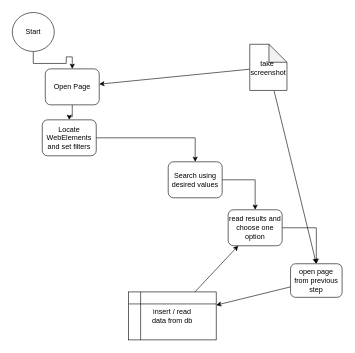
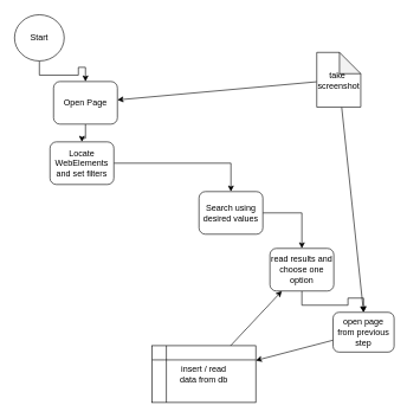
  <mxCell id="0" />
  <mxCell id="1" parent="0" />
  <mxCell id="2" style="edgeStyle=orthogonalEdgeStyle;rounded=0;orthogonalLoop=1;jettySize=auto;html=1;entryX=0.5;entryY=0;entryDx=0;entryDy=0;" parent="1" source="3" target="5" edge="1"><mxGeometry relative="1" as="geometry" /></mxCell>
  <mxCell id="3" value="read results and choose one option" style="rounded=1;whiteSpace=wrap;html=1;" parent="1" vertex="1"><mxGeometry x="380" y="349" width="90" height="60" as="geometry" /></mxCell>
  <mxCell id="4" style="edgeStyle=none;rounded=0;orthogonalLoop=1;jettySize=auto;html=1;" edge="1" parent="1" source="5" target="18"><mxGeometry relative="1" as="geometry" /></mxCell>
- <mxCell id="5" value="open page from previous step" style="rounded=1;whiteSpace=wrap;html=1;" parent="1" vertex="1"><mxGeometry x="484" y="439" width="86" height="56" as="geometry" /></mxCell>
+ <mxCell id="5" value="open page from previous step" style="rounded=1;whiteSpace=wrap;html=1;" parent="1" vertex="1"><mxGeometry x="469" y="439" width="86" height="56" as="geometry" /></mxCell>
  <mxCell id="6" style="edgeStyle=orthogonalEdgeStyle;rounded=0;orthogonalLoop=1;jettySize=auto;html=1;entryX=0.5;entryY=0;entryDx=0;entryDy=0;" parent="1" source="7" target="9" edge="1"><mxGeometry relative="1" as="geometry"><mxPoint x="125" y="109" as="targetPoint" /></mxGeometry></mxCell>
  <mxCell id="7" value="Open Page" style="rounded=1;whiteSpace=wrap;html=1;" parent="1" vertex="1"><mxGeometry x="75" y="114" width="90" height="60" as="geometry" /></mxCell>
  <mxCell id="8" style="edgeStyle=orthogonalEdgeStyle;rounded=0;orthogonalLoop=1;jettySize=auto;html=1;entryX=0.5;entryY=0;entryDx=0;entryDy=0;" parent="1" source="9" target="11" edge="1"><mxGeometry relative="1" as="geometry" /></mxCell>
  <mxCell id="9" value="Locate WebElements and set filters" style="rounded=1;whiteSpace=wrap;html=1;" parent="1" vertex="1"><mxGeometry x="70" y="199" width="90" height="60" as="geometry" /></mxCell>
  <mxCell id="10" style="edgeStyle=orthogonalEdgeStyle;rounded=0;orthogonalLoop=1;jettySize=auto;html=1;" parent="1" source="11" target="3" edge="1"><mxGeometry relative="1" as="geometry" /></mxCell>
  <mxCell id="11" value="Search using desired values" style="rounded=1;whiteSpace=wrap;html=1;" parent="1" vertex="1"><mxGeometry x="280" y="269" width="90" height="60" as="geometry" /></mxCell>
  <mxCell id="12" style="edgeStyle=orthogonalEdgeStyle;rounded=0;orthogonalLoop=1;jettySize=auto;html=1;entryX=0.5;entryY=0;entryDx=0;entryDy=0;" parent="1" source="13" target="7" edge="1"><mxGeometry relative="1" as="geometry" /></mxCell>
  <mxCell id="13" value="Start" style="ellipse;whiteSpace=wrap;html=1;" parent="1" vertex="1"><mxGeometry x="20" y="20" width="70" height="65" as="geometry" /></mxCell>
  <mxCell id="14" style="rounded=0;orthogonalLoop=1;jettySize=auto;html=1;" edge="1" parent="1" source="16" target="7"><mxGeometry relative="1" as="geometry" /></mxCell>
  <mxCell id="15" style="edgeStyle=none;rounded=0;orthogonalLoop=1;jettySize=auto;html=1;entryX=0.5;entryY=0;entryDx=0;entryDy=0;" edge="1" parent="1" source="16" target="5"><mxGeometry relative="1" as="geometry" /></mxCell>
- <mxCell id="16" value="take&amp;nbsp;&lt;br&gt;screenshot" style="shape=note;whiteSpace=wrap;html=1;backgroundOutline=1;darkOpacity=0.05;" vertex="1" parent="1"><mxGeometry x="416" y="73" width="62" height="77" as="geometry" /></mxCell>
+ <mxCell id="16" value="take&amp;nbsp;&lt;br&gt;screenshot" style="shape=note;whiteSpace=wrap;html=1;backgroundOutline=1;darkOpacity=0.05;" vertex="1" parent="1"><mxGeometry x="446" y="73" width="62" height="77" as="geometry" /></mxCell>
  <mxCell id="17" style="edgeStyle=none;rounded=0;orthogonalLoop=1;jettySize=auto;html=1;" edge="1" parent="1" source="18" target="3"><mxGeometry relative="1" as="geometry" /></mxCell>
  <mxCell id="18" value="insert / read&lt;br&gt;data from db" style="shape=internalStorage;whiteSpace=wrap;html=1;backgroundOutline=1;" vertex="1" parent="1"><mxGeometry x="214" y="486" width="146" height="80" as="geometry" /></mxCell>
